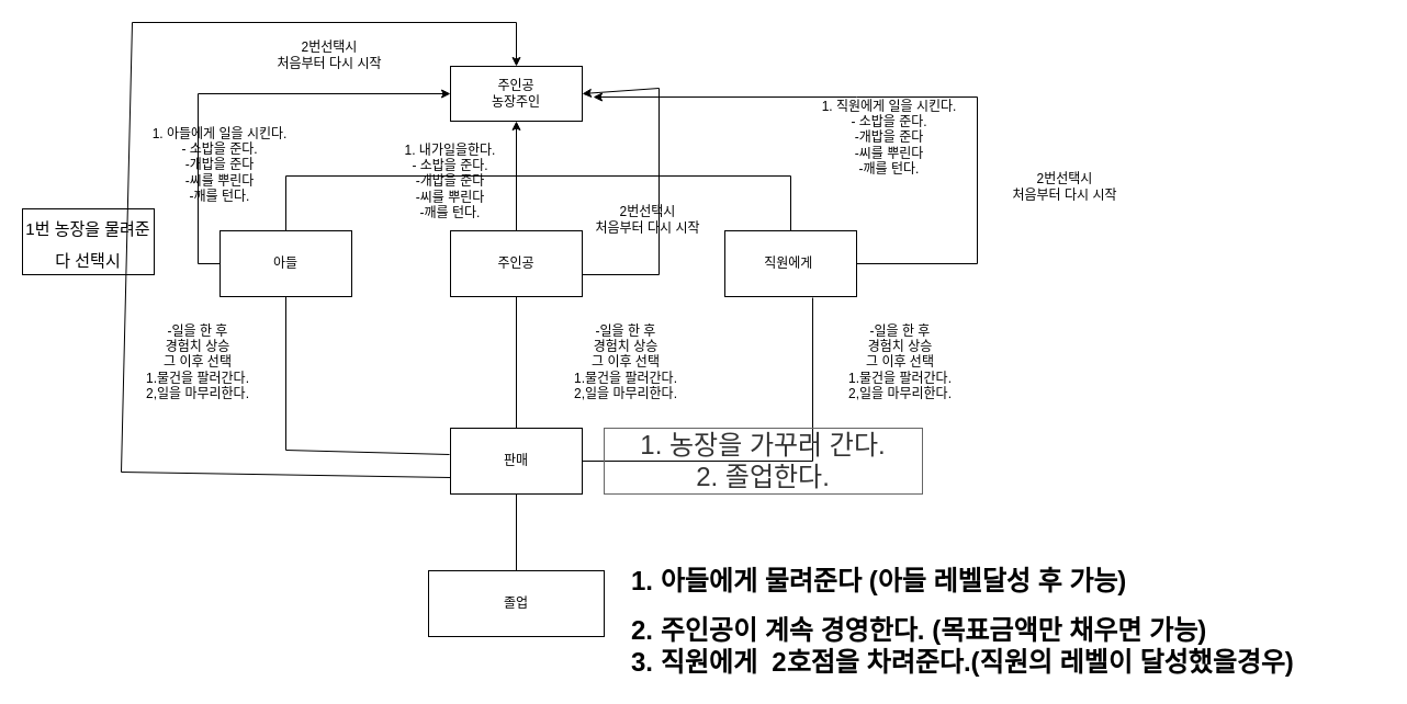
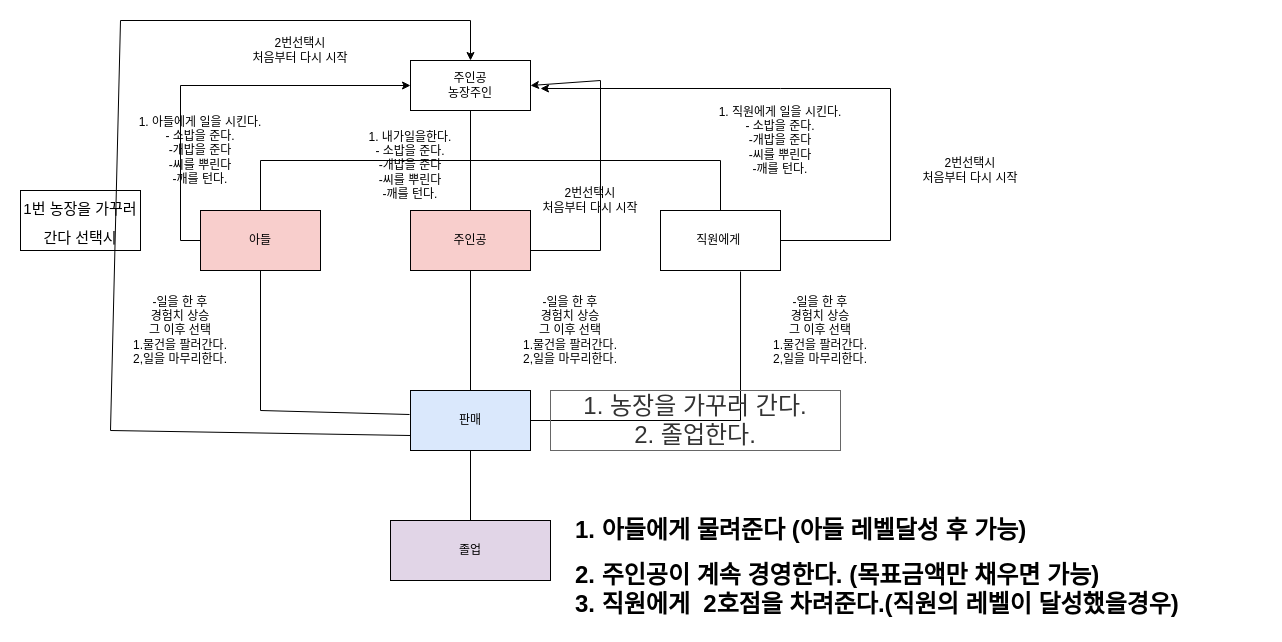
  <mxCell id="0" />
  <mxCell id="1" parent="0" />
  <mxCell id="2" value="주인공&lt;br&gt;농장주인" style="rounded=0;whiteSpace=wrap;html=1;" vertex="1" parent="1"><mxGeometry x="410" y="60" width="120" height="50" as="geometry" /></mxCell>
  <mxCell id="3" style="edgeStyle=orthogonalEdgeStyle;rounded=0;orthogonalLoop=1;jettySize=auto;html=1;exitX=0;exitY=0.5;exitDx=0;exitDy=0;entryX=0;entryY=0.5;entryDx=0;entryDy=0;" edge="1" parent="1" source="4" target="2"><mxGeometry relative="1" as="geometry"><mxPoint x="80" y="110" as="targetPoint" /></mxGeometry></mxCell>
- <mxCell id="4" value="아들" style="rounded=0;whiteSpace=wrap;html=1;" vertex="1" parent="1"><mxGeometry x="200" y="210" width="120" height="60" as="geometry" /></mxCell>
+ <mxCell id="4" value="아들" style="rounded=0;whiteSpace=wrap;html=1;fillColor=#f8cecc;" vertex="1" parent="1"><mxGeometry x="200" y="210" width="120" height="60" as="geometry" /></mxCell>
  <mxCell id="5" value="직원에게&amp;nbsp;" style="rounded=0;whiteSpace=wrap;html=1;" vertex="1" parent="1"><mxGeometry x="660" y="210" width="120" height="60" as="geometry" /></mxCell>
- <mxCell id="6" value="주인공" style="rounded=0;whiteSpace=wrap;html=1;" vertex="1" parent="1"><mxGeometry x="410" y="210" width="120" height="60" as="geometry" /></mxCell>
+ <mxCell id="6" value="주인공" style="rounded=0;whiteSpace=wrap;html=1;fillColor=#f8cecc;" vertex="1" parent="1"><mxGeometry x="410" y="210" width="120" height="60" as="geometry" /></mxCell>
  <mxCell id="7" value="" style="endArrow=none;html=1;rounded=0;entryX=0.5;entryY=0;entryDx=0;entryDy=0;" edge="1" parent="1" target="5"><mxGeometry width="50" height="50" relative="1" as="geometry"><mxPoint x="260" y="160" as="sourcePoint" /><mxPoint x="310" y="110" as="targetPoint" /><Array as="points"><mxPoint x="470" y="160" /><mxPoint x="720" y="160" /></Array></mxGeometry></mxCell>
  <mxCell id="8" value="1. 아들에게 일을 시킨다.&lt;br&gt;- 소밥을 준다.&lt;br&gt;-개밥을 준다&lt;br&gt;-씨를 뿌린다&lt;br&gt;-깨를 턴다.&lt;br&gt;" style="text;html=1;strokeColor=none;fillColor=none;align=center;verticalAlign=middle;whiteSpace=wrap;rounded=0;" vertex="1" parent="1"><mxGeometry x="130" y="80" width="140" height="140" as="geometry" /></mxCell>
  <mxCell id="9" value="1. 내가일을한다.&lt;br&gt;- 소밥을 준다.&lt;br&gt;-개밥을 준다&lt;br&gt;-씨를 뿌린다&lt;br&gt;-깨를 턴다." style="text;html=1;strokeColor=none;fillColor=none;align=center;verticalAlign=middle;whiteSpace=wrap;rounded=0;" vertex="1" parent="1"><mxGeometry x="340" y="100" width="140" height="130" as="geometry" /></mxCell>
- <mxCell id="10" value="" style="endArrow=classic;html=1;rounded=0;entryX=0.5;entryY=1;entryDx=0;entryDy=0;" edge="1" parent="1" source="6" target="2"><mxGeometry width="50" height="50" relative="1" as="geometry"><mxPoint x="570" y="420" as="sourcePoint" /><mxPoint x="620" y="370" as="targetPoint" /></mxGeometry></mxCell>
+ <mxCell id="10" value="" style="endArrow=none;html=1;rounded=0;entryX=0.5;entryY=1;entryDx=0;entryDy=0;" edge="1" parent="1" source="6" target="2"><mxGeometry width="50" height="50" relative="1" as="geometry"><mxPoint x="570" y="420" as="sourcePoint" /><mxPoint x="620" y="370" as="targetPoint" /></mxGeometry></mxCell>
  <mxCell id="11" value="" style="endArrow=none;html=1;rounded=0;entryX=0.5;entryY=0;entryDx=0;entryDy=0;" edge="1" parent="1" target="4"><mxGeometry width="50" height="50" relative="1" as="geometry"><mxPoint x="260" y="160" as="sourcePoint" /><mxPoint x="620" y="370" as="targetPoint" /></mxGeometry></mxCell>
- <mxCell id="12" value="1. 직원에게 일을 시킨다.&lt;br&gt;- 소밥을 준다.&lt;br&gt;-개밥을 준다&lt;br&gt;-씨를 뿌린다&lt;br&gt;-깨를 턴다." style="text;html=1;strokeColor=none;fillColor=none;align=center;verticalAlign=middle;whiteSpace=wrap;rounded=0;" vertex="1" parent="1"><mxGeometry x="740" y="55" width="140" height="140" as="geometry" /></mxCell>
+ <mxCell id="12" value="1. 직원에게 일을 시킨다.&lt;br&gt;- 소밥을 준다.&lt;br&gt;-개밥을 준다&lt;br&gt;-씨를 뿌린다&lt;br&gt;-깨를 턴다." style="text;html=1;strokeColor=none;fillColor=none;align=center;verticalAlign=middle;whiteSpace=wrap;rounded=0;" vertex="1" parent="1"><mxGeometry x="710" y="70" width="140" height="140" as="geometry" /></mxCell>
  <mxCell id="13" value="" style="endArrow=none;html=1;rounded=0;entryX=0.5;entryY=1;entryDx=0;entryDy=0;" edge="1" parent="1" target="4"><mxGeometry width="50" height="50" relative="1" as="geometry"><mxPoint x="260" y="410" as="sourcePoint" /><mxPoint x="290" y="430" as="targetPoint" /></mxGeometry></mxCell>
- <mxCell id="14" value="판매" style="rounded=0;whiteSpace=wrap;html=1;" vertex="1" parent="1"><mxGeometry x="410" y="390" width="120" height="60" as="geometry" /></mxCell>
+ <mxCell id="14" value="판매" style="rounded=0;whiteSpace=wrap;html=1;fillColor=#dae8fc;" vertex="1" parent="1"><mxGeometry x="410" y="390" width="120" height="60" as="geometry" /></mxCell>
  <mxCell id="15" value="" style="endArrow=none;html=1;rounded=0;entryX=-0.008;entryY=0.4;entryDx=0;entryDy=0;entryPerimeter=0;" edge="1" parent="1" target="14"><mxGeometry width="50" height="50" relative="1" as="geometry"><mxPoint x="260" y="410" as="sourcePoint" /><mxPoint x="360" y="410" as="targetPoint" /></mxGeometry></mxCell>
  <mxCell id="16" value="-일을 한 후 &lt;br&gt;경험치 상승&lt;br&gt;그 이후 선택&lt;br&gt;1.물건을 팔러간다.&lt;br&gt;2,일을 마무리한다." style="text;html=1;strokeColor=none;fillColor=none;align=center;verticalAlign=middle;whiteSpace=wrap;rounded=0;" vertex="1" parent="1"><mxGeometry x="110" y="260" width="140" height="140" as="geometry" /></mxCell>
  <mxCell id="17" value="-일을 한 후 &lt;br&gt;경험치 상승&lt;br&gt;그 이후 선택&lt;br&gt;1.물건을 팔러간다.&lt;br&gt;2,일을 마무리한다." style="text;html=1;strokeColor=none;fillColor=none;align=center;verticalAlign=middle;whiteSpace=wrap;rounded=0;" vertex="1" parent="1"><mxGeometry x="500" y="260" width="140" height="140" as="geometry" /></mxCell>
  <mxCell id="18" value="-일을 한 후 &lt;br&gt;경험치 상승&lt;br&gt;그 이후 선택&lt;br&gt;1.물건을 팔러간다.&lt;br&gt;2,일을 마무리한다." style="text;html=1;strokeColor=none;fillColor=none;align=center;verticalAlign=middle;whiteSpace=wrap;rounded=0;" vertex="1" parent="1"><mxGeometry x="750" y="260" width="140" height="140" as="geometry" /></mxCell>
  <mxCell id="19" value="" style="endArrow=none;html=1;rounded=0;exitX=0.5;exitY=1;exitDx=0;exitDy=0;entryX=0.5;entryY=0;entryDx=0;entryDy=0;" edge="1" parent="1" source="6" target="14"><mxGeometry width="50" height="50" relative="1" as="geometry"><mxPoint x="570" y="420" as="sourcePoint" /><mxPoint x="560" y="340" as="targetPoint" /></mxGeometry></mxCell>
  <mxCell id="20" value="" style="endArrow=none;html=1;rounded=0;" edge="1" parent="1"><mxGeometry width="50" height="50" relative="1" as="geometry"><mxPoint x="570" y="420" as="sourcePoint" /><mxPoint x="740" y="420" as="targetPoint" /><Array as="points"><mxPoint x="530" y="420" /></Array></mxGeometry></mxCell>
  <mxCell id="21" value="" style="endArrow=none;html=1;rounded=0;entryX=0.667;entryY=1.017;entryDx=0;entryDy=0;entryPerimeter=0;" edge="1" parent="1" target="5"><mxGeometry width="50" height="50" relative="1" as="geometry"><mxPoint x="740" y="420" as="sourcePoint" /><mxPoint x="790" y="370" as="targetPoint" /></mxGeometry></mxCell>
  <mxCell id="22" value="" style="endArrow=none;html=1;rounded=0;" edge="1" parent="1"><mxGeometry width="50" height="50" relative="1" as="geometry"><mxPoint x="530" y="250" as="sourcePoint" /><mxPoint x="600" y="250" as="targetPoint" /></mxGeometry></mxCell>
  <mxCell id="23" value="" style="endArrow=none;html=1;rounded=0;" edge="1" parent="1"><mxGeometry width="50" height="50" relative="1" as="geometry"><mxPoint x="600" y="250" as="sourcePoint" /><mxPoint x="600" y="80" as="targetPoint" /></mxGeometry></mxCell>
  <mxCell id="24" value="" style="endArrow=classic;html=1;rounded=0;entryX=1;entryY=0.5;entryDx=0;entryDy=0;" edge="1" parent="1" target="2"><mxGeometry width="50" height="50" relative="1" as="geometry"><mxPoint x="600" y="80" as="sourcePoint" /><mxPoint x="650" y="30" as="targetPoint" /></mxGeometry></mxCell>
  <mxCell id="25" value="2번선택시&lt;br&gt;처음부터 다시 시작" style="text;html=1;strokeColor=none;fillColor=none;align=center;verticalAlign=middle;whiteSpace=wrap;rounded=0;" vertex="1" parent="1"><mxGeometry x="230" y="20" width="140" height="60" as="geometry" /></mxCell>
  <mxCell id="26" value="2번선택시&lt;br&gt;처음부터 다시 시작" style="text;html=1;strokeColor=none;fillColor=none;align=center;verticalAlign=middle;whiteSpace=wrap;rounded=0;" vertex="1" parent="1"><mxGeometry x="520" y="170" width="140" height="60" as="geometry" /></mxCell>
  <mxCell id="27" value="" style="endArrow=classic;html=1;rounded=0;" edge="1" parent="1"><mxGeometry width="50" height="50" relative="1" as="geometry"><mxPoint x="780" y="240" as="sourcePoint" /><mxPoint x="540" y="88" as="targetPoint" /><Array as="points"><mxPoint x="890" y="240" /><mxPoint x="890" y="88" /><mxPoint x="780" y="88" /></Array></mxGeometry></mxCell>
  <mxCell id="28" value="2번선택시&lt;br&gt;처음부터 다시 시작" style="text;html=1;strokeColor=none;fillColor=none;align=center;verticalAlign=middle;whiteSpace=wrap;rounded=0;" vertex="1" parent="1"><mxGeometry x="900" y="140" width="140" height="60" as="geometry" /></mxCell>
  <mxCell id="29" value="" style="endArrow=none;html=1;rounded=0;entryX=0.5;entryY=1;entryDx=0;entryDy=0;" edge="1" parent="1" target="14"><mxGeometry width="50" height="50" relative="1" as="geometry"><mxPoint x="470" y="520" as="sourcePoint" /><mxPoint x="510" y="470" as="targetPoint" /></mxGeometry></mxCell>
- <mxCell id="30" value="졸업" style="rounded=0;whiteSpace=wrap;html=1;" vertex="1" parent="1"><mxGeometry x="390" y="520" width="160" height="60" as="geometry" /></mxCell>
+ <mxCell id="30" value="졸업" style="rounded=0;whiteSpace=wrap;html=1;fillColor=#e1d5e7;" vertex="1" parent="1"><mxGeometry x="390" y="520" width="160" height="60" as="geometry" /></mxCell>
  <mxCell id="31" value="&lt;h1&gt;&lt;font style=&quot;font-size: 24px;&quot;&gt;1. 아들에게 물려준다 (아들 레벨달성 후 가능)&lt;/font&gt;&lt;/h1&gt;&lt;div style=&quot;font-size: 24px;&quot;&gt;&lt;font style=&quot;font-size: 24px;&quot;&gt;&lt;b&gt;2. 주인공이 계속 경영한다. (목표금액만 채우면 가능)&lt;/b&gt;&lt;/font&gt;&lt;/div&gt;&lt;div style=&quot;font-size: 24px;&quot;&gt;&lt;font style=&quot;font-size: 24px;&quot;&gt;&lt;b&gt;3. 직원에게&amp;nbsp; 2호점을 차려준다.(직원의 레벨이 달성했을경우)&lt;/b&gt;&lt;/font&gt;&lt;/div&gt;" style="text;html=1;strokeColor=none;fillColor=none;spacing=5;spacingTop=-20;whiteSpace=wrap;overflow=hidden;rounded=0;" vertex="1" parent="1"><mxGeometry x="570" y="510" width="690" height="110" as="geometry" /></mxCell>
  <mxCell id="32" value="1. 농장을 가꾸러 간다.&lt;br&gt;2. 졸업한다." style="rounded=0;whiteSpace=wrap;html=1;fontSize=24;fillColor=none;fontColor=#333333;strokeColor=#666666;" vertex="1" parent="1"><mxGeometry x="550" y="390" width="290" height="60" as="geometry" /></mxCell>
  <mxCell id="33" value="" style="endArrow=classic;html=1;rounded=0;fontSize=24;exitX=0;exitY=0.75;exitDx=0;exitDy=0;entryX=0.5;entryY=0;entryDx=0;entryDy=0;" edge="1" parent="1" source="14" target="2"><mxGeometry width="50" height="50" relative="1" as="geometry"><mxPoint x="320" y="480" as="sourcePoint" /><mxPoint x="470" y="20" as="targetPoint" /><Array as="points"><mxPoint x="110" y="430" /><mxPoint x="120" y="20" /><mxPoint x="470" y="20" /></Array></mxGeometry></mxCell>
- <mxCell id="34" value="&lt;font style=&quot;font-size: 15px;&quot;&gt;1번 농장을 물려준다 선택시&lt;/font&gt;" style="rounded=0;whiteSpace=wrap;html=1;fontSize=24;fillColor=none;" vertex="1" parent="1"><mxGeometry y="190" width="120" height="60" as="geometry" x="20" /></mxCell>
+ <mxCell id="34" value="&lt;font style=&quot;font-size: 15px;&quot;&gt;1번 농장을 가꾸러간다 선택시&lt;/font&gt;" style="rounded=0;whiteSpace=wrap;html=1;fontSize=24;fillColor=none;" vertex="1" parent="1"><mxGeometry y="190" width="120" height="60" as="geometry" x="20" /></mxCell>
